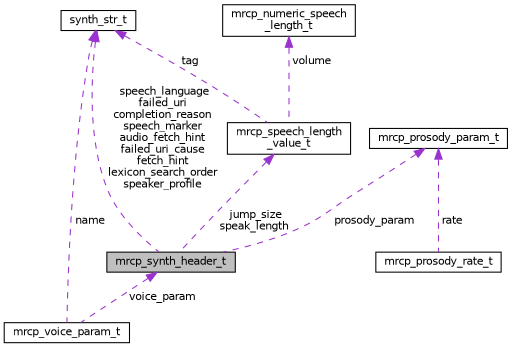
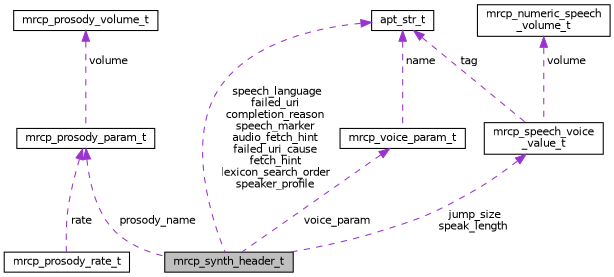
  digraph {
    node [color=black fillcolor=white fontname=Helvetica fontsize=10 shape=record style=filled]
    edge [color=darkorchid3 dir=back fontname=Helvetica fontsize=10 labelfontname=Helvetica labelfontsize=10 style=dashed]
    n1 [fillcolor=grey75 fontcolor=black height=0.2 label=mrcp_synth_header_t width=0.4]
    n2 [height=0.2 label=mrcp_prosody_param_t width=0.4]
    n3 [height=0.2 label=mrcp_prosody_rate_t width=0.4]
-   n5 [height=0.2 label=synth_str_t width=0.4]
+   n4 [height=0.2 label=mrcp_prosody_volume_t width=0.4]
+   n5 [height=0.2 label=apt_str_t width=0.4]
    n6 [height=0.2 label=mrcp_voice_param_t width=0.4]
-   n7 [height=0.2 label="mrcp_speech_length\l_value_t" width=0.4]
-   n8 [height=0.2 label="mrcp_numeric_speech\l_length_t" width=0.4]
-   n2 -> n1 [label=" prosody_param"]
+   n7 [height=0.2 label="mrcp_speech_voice\l_value_t" width=0.4]
+   n8 [height=0.2 label="mrcp_numeric_speech\l_volume_t" width=0.4]
+   n2 -> n1 [label=" prosody_name"]
    n2 -> n3 [label=" rate"]
+   n4 -> n2 [label=" volume"]
    n5 -> n1 [label=" speech_language\nfailed_uri\ncompletion_reason\nspeech_marker\naudio_fetch_hint\nfailed_uri_cause\nfetch_hint\nlexicon_search_order\nspeaker_profile"]
    n5 -> n6 [label=" name"]
    n5 -> n7 [label=" tag"]
-   n1 -> n6 [label=" voice_param"]
+   n6 -> n1 [label=" voice_param"]
    n7 -> n1 [label=" jump_size\nspeak_length"]
    n8 -> n7 [label=" volume"]
  }
